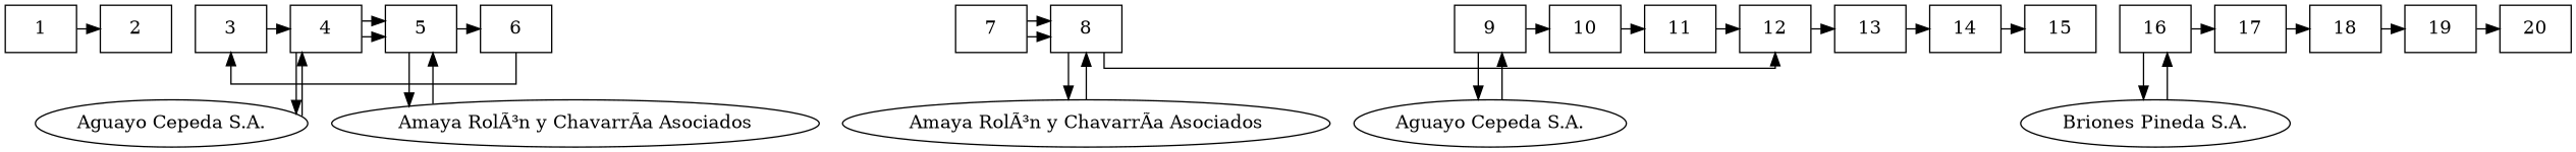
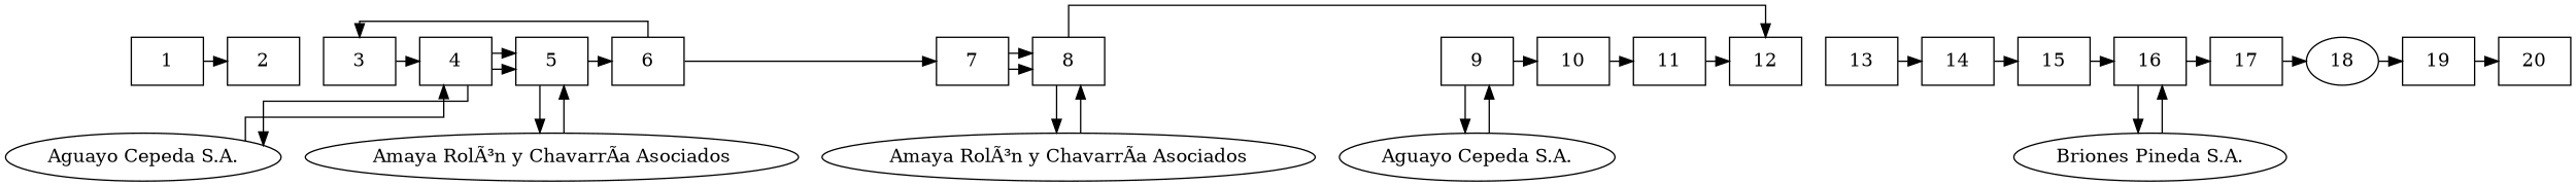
  digraph {
    splines=ortho
    node [shape=box]
    n1 [label=1]
    n2 [label=2]
    n3 [label=3]
    n4 [label=4]
    n5 [label=5]
    n6 [label=6]
    n7 [label=7]
    n8 [label=8]
    n9 [label=9]
    n10 [label=10]
    n11 [label=11]
    n12 [label=12]
    n13 [label=13]
    n14 [label=14]
    n15 [label=15]
    n16 [label=16]
    n17 [label=17]
-   n18 [label=18]
+   n18 [label=18 shape=ellipse]
    n19 [label=19]
    n20 [label=20]
    n21 [label="Aguayo Cepeda S.A." shape=""]
    n22 [label="Amaya RolÃ³n y ChavarrÃ­a Asociados" shape=""]
    n23 [label="Amaya RolÃ³n y ChavarrÃ­a Asociados" shape=""]
    n24 [label="Aguayo Cepeda S.A." shape=""]
    n25 [label="Briones Pineda S.A." shape=""]
    subgraph sub_1 {
      rank=same
      n1
      n2
      n3
      n4
      n5
      n6
      n7
      n8
      n9
      n10
      n11
      n12
      n13
      n14
      n15
      n16
      n17
      n18
      n19
      n20
    }
    n1 -> n2
    n3 -> n4
    n4 -> n5
    n4 -> n5
    n4 -> n21
    n5 -> n6
    n5 -> n22
    n6 -> n3
+   n6 -> n7
    n7 -> n8
    n7 -> n8
    n8 -> n12
    n8 -> n23
    n9 -> n10
    n9 -> n24
    n10 -> n11
    n11 -> n12
-   n12 -> n13
    n13 -> n14
    n14 -> n15
+   n15 -> n16
    n16 -> n17
    n16 -> n25
    n17 -> n18
    n18 -> n19
    n19 -> n20
    n21 -> n4
    n22 -> n5
    n23 -> n8
    n24 -> n9
    n25 -> n16
  }
